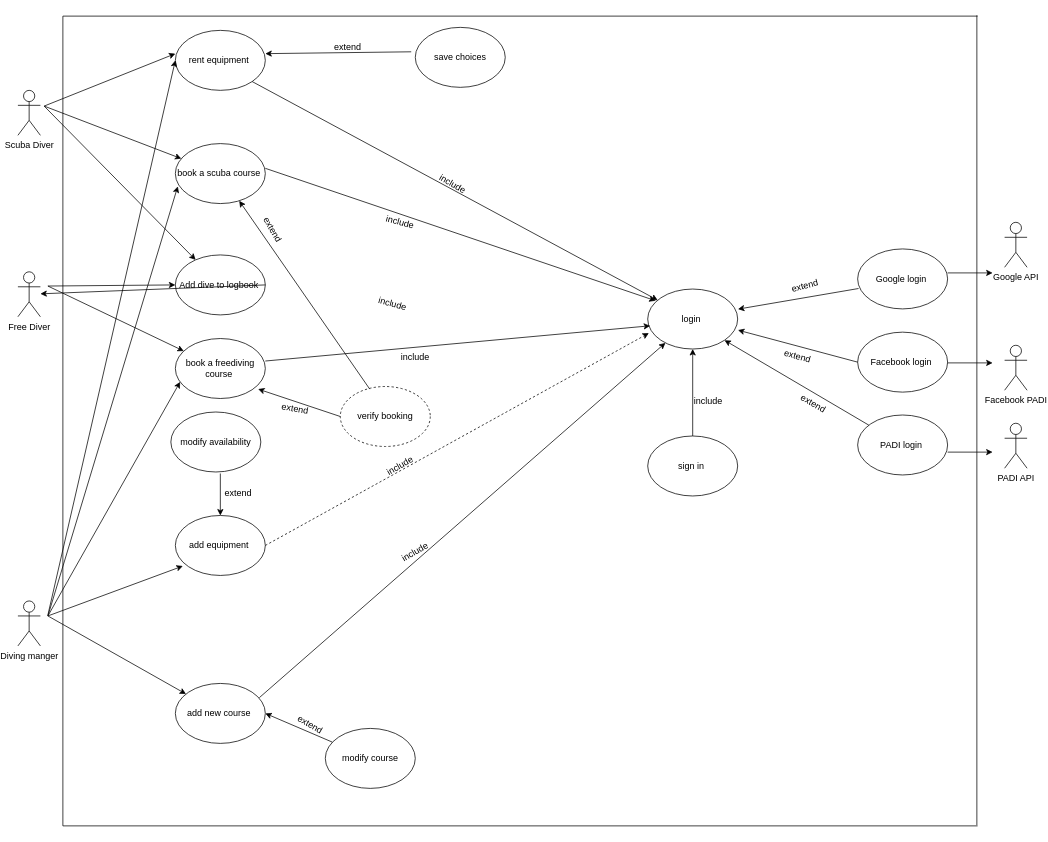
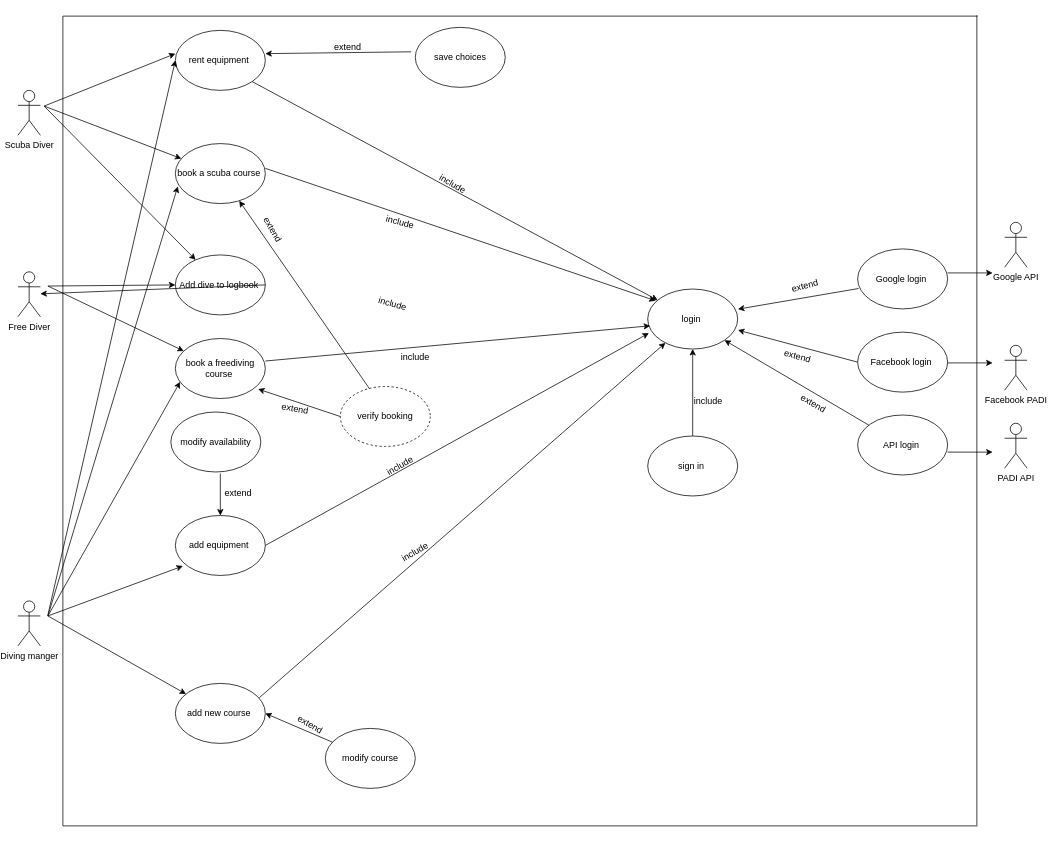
  <mxCell id="0" />
  <mxCell id="1" parent="0" />
  <mxCell id="2" value="Scuba Diver" style="shape=umlActor;verticalLabelPosition=bottom;verticalAlign=top;html=1;outlineConnect=0;" parent="1" vertex="1"><mxGeometry x="20" y="120" width="30" height="60" as="geometry" /></mxCell>
  <mxCell id="3" value="Facebook PADI" style="shape=umlActor;verticalLabelPosition=bottom;verticalAlign=top;html=1;outlineConnect=0;" parent="1" vertex="1"><mxGeometry x="1336" y="460" width="30" height="60" as="geometry" /></mxCell>
  <mxCell id="4" value="Google API" style="shape=umlActor;verticalLabelPosition=bottom;verticalAlign=top;html=1;outlineConnect=0;" parent="1" vertex="1"><mxGeometry x="1336" y="296" width="30" height="60" as="geometry" /></mxCell>
  <mxCell id="5" value="PADI API" style="shape=umlActor;verticalLabelPosition=bottom;verticalAlign=top;html=1;outlineConnect=0;" parent="1" vertex="1"><mxGeometry x="1336" y="564" width="30" height="60" as="geometry" /></mxCell>
  <mxCell id="6" value="Free Diver" style="shape=umlActor;verticalLabelPosition=bottom;verticalAlign=top;html=1;outlineConnect=0;" parent="1" vertex="1"><mxGeometry x="20" y="362" width="30" height="60" as="geometry" /></mxCell>
  <mxCell id="7" value="Diving manger" style="shape=umlActor;verticalLabelPosition=bottom;verticalAlign=top;html=1;outlineConnect=0;" parent="1" vertex="1"><mxGeometry x="20" y="801" width="30" height="60" as="geometry" /></mxCell>
  <mxCell id="8" value="" style="endArrow=none;html=1;rounded=0;" parent="1" edge="1"><mxGeometry width="50" height="50" relative="1" as="geometry"><mxPoint x="80" y="1101" as="sourcePoint" /><mxPoint x="80" y="21" as="targetPoint" /></mxGeometry></mxCell>
  <mxCell id="9" value="" style="endArrow=none;html=1;rounded=0;" parent="1" edge="1"><mxGeometry width="50" height="50" relative="1" as="geometry"><mxPoint x="80" y="1101" as="sourcePoint" /><mxPoint x="1300" y="1101" as="targetPoint" /></mxGeometry></mxCell>
  <mxCell id="10" value="" style="endArrow=none;html=1;rounded=0;" parent="1" edge="1"><mxGeometry width="50" height="50" relative="1" as="geometry"><mxPoint x="80" y="21" as="sourcePoint" /><mxPoint x="1300" y="21" as="targetPoint" /></mxGeometry></mxCell>
  <mxCell id="11" value="" style="endArrow=none;html=1;rounded=0;" parent="1" edge="1"><mxGeometry width="50" height="50" relative="1" as="geometry"><mxPoint x="1299" y="1100" as="sourcePoint" /><mxPoint x="1299" y="20" as="targetPoint" /></mxGeometry></mxCell>
  <mxCell id="12" value="Facebook login&amp;nbsp;" style="ellipse;whiteSpace=wrap;html=1;" parent="1" vertex="1"><mxGeometry x="1140" y="442.5" width="120" height="80" as="geometry" /></mxCell>
  <mxCell id="13" value="Google login&amp;nbsp;" style="ellipse;whiteSpace=wrap;html=1;" parent="1" vertex="1"><mxGeometry x="1140" y="331.5" width="120" height="80" as="geometry" /></mxCell>
- <mxCell id="14" value="PADI login&amp;nbsp;" style="ellipse;whiteSpace=wrap;html=1;" parent="1" vertex="1"><mxGeometry x="1140" y="553" width="120" height="80" as="geometry" /></mxCell>
+ <mxCell id="14" value="API login&amp;nbsp;" style="ellipse;whiteSpace=wrap;html=1;" parent="1" vertex="1"><mxGeometry x="1140" y="553" width="120" height="80" as="geometry" /></mxCell>
  <mxCell id="15" value="login&amp;nbsp;" style="ellipse;whiteSpace=wrap;html=1;" parent="1" vertex="1"><mxGeometry x="860" y="385" width="120" height="80" as="geometry" /></mxCell>
  <mxCell id="16" value="" style="endArrow=classic;html=1;rounded=0;entryX=1.003;entryY=0.685;entryDx=0;entryDy=0;exitX=0;exitY=0.5;exitDx=0;exitDy=0;entryPerimeter=0;" parent="1" source="12" target="15" edge="1"><mxGeometry width="50" height="50" relative="1" as="geometry"><mxPoint x="1090" y="483" as="sourcePoint" /><mxPoint x="980" y="484" as="targetPoint" /></mxGeometry></mxCell>
  <mxCell id="17" value="" style="endArrow=classic;html=1;rounded=0;entryX=1.003;entryY=0.335;entryDx=0;entryDy=0;exitX=0.01;exitY=0.66;exitDx=0;exitDy=0;exitPerimeter=0;entryPerimeter=0;" parent="1" source="13" target="15" edge="1"><mxGeometry width="50" height="50" relative="1" as="geometry"><mxPoint x="1110" y="453" as="sourcePoint" /><mxPoint x="960" y="453" as="targetPoint" /></mxGeometry></mxCell>
  <mxCell id="18" value="" style="endArrow=classic;html=1;rounded=0;entryX=1;entryY=1;entryDx=0;entryDy=0;" parent="1" source="14" target="15" edge="1"><mxGeometry width="50" height="50" relative="1" as="geometry"><mxPoint x="1130" y="710.8" as="sourcePoint" /><mxPoint x="950.36" y="504" as="targetPoint" /></mxGeometry></mxCell>
  <mxCell id="19" value="extend" style="text;html=1;strokeColor=none;fillColor=none;align=center;verticalAlign=middle;whiteSpace=wrap;rounded=0;rotation=15;" parent="1" vertex="1"><mxGeometry x="1030" y="460" width="60" height="30" as="geometry" /></mxCell>
  <mxCell id="20" value="extend" style="text;html=1;strokeColor=none;fillColor=none;align=center;verticalAlign=middle;whiteSpace=wrap;rounded=0;rotation=30;" parent="1" vertex="1"><mxGeometry x="1051" y="523" width="60" height="30" as="geometry" /></mxCell>
  <mxCell id="21" value="extend" style="text;html=1;strokeColor=none;fillColor=none;align=center;verticalAlign=middle;whiteSpace=wrap;rounded=0;rotation=-15;" parent="1" vertex="1"><mxGeometry x="1040" y="366" width="60" height="30" as="geometry" /></mxCell>
  <mxCell id="22" value="" style="endArrow=classic;html=1;rounded=0;" parent="1" edge="1"><mxGeometry width="50" height="50" relative="1" as="geometry"><mxPoint x="1260" y="483.5" as="sourcePoint" /><mxPoint x="1320" y="483.5" as="targetPoint" /></mxGeometry></mxCell>
  <mxCell id="23" value="" style="endArrow=classic;html=1;rounded=0;" parent="1" edge="1"><mxGeometry width="50" height="50" relative="1" as="geometry"><mxPoint x="1260" y="602.5" as="sourcePoint" /><mxPoint x="1320" y="602.5" as="targetPoint" /></mxGeometry></mxCell>
  <mxCell id="24" value="" style="endArrow=classic;html=1;rounded=0;" parent="1" edge="1"><mxGeometry width="50" height="50" relative="1" as="geometry"><mxPoint x="1260" y="363.5" as="sourcePoint" /><mxPoint x="1320" y="363.5" as="targetPoint" /></mxGeometry></mxCell>
  <mxCell id="25" value="sign in&amp;nbsp;" style="ellipse;whiteSpace=wrap;html=1;" parent="1" vertex="1"><mxGeometry x="860" y="581" width="120" height="80" as="geometry" /></mxCell>
  <mxCell id="26" value="rent equipment&amp;nbsp;" style="ellipse;whiteSpace=wrap;html=1;" parent="1" vertex="1"><mxGeometry x="230" y="40" width="120" height="80" as="geometry" /></mxCell>
  <mxCell id="27" value="book a scuba course&amp;nbsp;" style="ellipse;whiteSpace=wrap;html=1;" parent="1" vertex="1"><mxGeometry x="230" y="191" width="120" height="80" as="geometry" /></mxCell>
  <mxCell id="28" value="book a freediving course&amp;nbsp;" style="ellipse;whiteSpace=wrap;html=1;" parent="1" vertex="1"><mxGeometry x="230" y="451" width="120" height="80" as="geometry" /></mxCell>
  <mxCell id="29" value="add equipment&amp;nbsp;" style="ellipse;whiteSpace=wrap;html=1;" parent="1" vertex="1"><mxGeometry x="230" y="687" width="120" height="80" as="geometry" /></mxCell>
  <mxCell id="30" value="add new course&amp;nbsp;" style="ellipse;whiteSpace=wrap;html=1;" parent="1" vertex="1"><mxGeometry x="230" y="911" width="120" height="80" as="geometry" /></mxCell>
  <mxCell id="31" value="" style="endArrow=classic;html=1;rounded=0;entryX=0;entryY=0.388;entryDx=0;entryDy=0;entryPerimeter=0;" parent="1" target="26" edge="1"><mxGeometry width="50" height="50" relative="1" as="geometry"><mxPoint x="55" y="141" as="sourcePoint" /><mxPoint x="105" y="91" as="targetPoint" /></mxGeometry></mxCell>
  <mxCell id="32" value="" style="endArrow=classic;html=1;rounded=0;" parent="1" target="27" edge="1"><mxGeometry width="50" height="50" relative="1" as="geometry"><mxPoint x="55" y="141" as="sourcePoint" /><mxPoint x="105" y="91" as="targetPoint" /></mxGeometry></mxCell>
  <mxCell id="33" value="" style="endArrow=classic;html=1;rounded=0;" parent="1" target="28" edge="1"><mxGeometry width="50" height="50" relative="1" as="geometry"><mxPoint x="60" y="381" as="sourcePoint" /><mxPoint x="110" y="331" as="targetPoint" /></mxGeometry></mxCell>
  <mxCell id="34" value="" style="endArrow=classic;html=1;rounded=0;" parent="1" target="30" edge="1"><mxGeometry width="50" height="50" relative="1" as="geometry"><mxPoint x="60" y="821" as="sourcePoint" /><mxPoint x="110" y="771" as="targetPoint" /></mxGeometry></mxCell>
  <mxCell id="35" value="" style="endArrow=classic;html=1;rounded=0;entryX=0.083;entryY=0.843;entryDx=0;entryDy=0;entryPerimeter=0;" parent="1" target="29" edge="1"><mxGeometry width="50" height="50" relative="1" as="geometry"><mxPoint x="60" y="821" as="sourcePoint" /><mxPoint x="110" y="771" as="targetPoint" /></mxGeometry></mxCell>
  <mxCell id="36" value="" style="endArrow=classic;html=1;rounded=0;" parent="1" target="15" edge="1"><mxGeometry width="50" height="50" relative="1" as="geometry"><mxPoint x="342" y="930" as="sourcePoint" /><mxPoint x="392" y="880" as="targetPoint" /></mxGeometry></mxCell>
- <mxCell id="37" value="" style="endArrow=classic;html=1;rounded=0;entryX=0.013;entryY=0.735;entryDx=0;entryDy=0;entryPerimeter=0;exitX=1;exitY=0.5;exitDx=0;exitDy=0;dashed=1;" parent="1" source="29" target="15" edge="1"><mxGeometry width="50" height="50" relative="1" as="geometry"><mxPoint x="344" y="591" as="sourcePoint" /><mxPoint x="394" y="541" as="targetPoint" /></mxGeometry></mxCell>
+ <mxCell id="37" value="" style="endArrow=classic;html=1;rounded=0;entryX=0.013;entryY=0.735;entryDx=0;entryDy=0;entryPerimeter=0;exitX=1;exitY=0.5;exitDx=0;exitDy=0;" parent="1" source="29" target="15" edge="1"><mxGeometry width="50" height="50" relative="1" as="geometry"><mxPoint x="344" y="591" as="sourcePoint" /><mxPoint x="394" y="541" as="targetPoint" /></mxGeometry></mxCell>
  <mxCell id="38" value="" style="endArrow=classic;html=1;rounded=0;entryX=0.087;entryY=0.195;entryDx=0;entryDy=0;entryPerimeter=0;" parent="1" target="15" edge="1"><mxGeometry width="50" height="50" relative="1" as="geometry"><mxPoint x="350" y="224" as="sourcePoint" /><mxPoint x="400" y="174" as="targetPoint" /></mxGeometry></mxCell>
  <mxCell id="39" value="" style="endArrow=classic;html=1;rounded=0;exitX=1;exitY=1;exitDx=0;exitDy=0;" parent="1" source="26" target="15" edge="1"><mxGeometry width="50" height="50" relative="1" as="geometry"><mxPoint x="344" y="71" as="sourcePoint" /><mxPoint x="394" y="21" as="targetPoint" /></mxGeometry></mxCell>
  <mxCell id="40" value="include" style="text;html=1;strokeColor=none;fillColor=none;align=center;verticalAlign=middle;whiteSpace=wrap;rounded=0;" parent="1" vertex="1"><mxGeometry x="520" y="461" width="60" height="30" as="geometry" /></mxCell>
  <mxCell id="41" value="include" style="text;html=1;strokeColor=none;fillColor=none;align=center;verticalAlign=middle;whiteSpace=wrap;rounded=0;rotation=-30;" parent="1" vertex="1"><mxGeometry x="500" y="606" width="60" height="30" as="geometry" /></mxCell>
  <mxCell id="42" value="include" style="text;html=1;strokeColor=none;fillColor=none;align=center;verticalAlign=middle;whiteSpace=wrap;rounded=0;rotation=-30;" parent="1" vertex="1"><mxGeometry x="520" y="721" width="60" height="30" as="geometry" /></mxCell>
  <mxCell id="43" value="include" style="text;html=1;strokeColor=none;fillColor=none;align=center;verticalAlign=middle;whiteSpace=wrap;rounded=0;rotation=15;" parent="1" vertex="1"><mxGeometry x="500" y="281" width="60" height="30" as="geometry" /></mxCell>
  <mxCell id="44" value="include" style="text;html=1;strokeColor=none;fillColor=none;align=center;verticalAlign=middle;whiteSpace=wrap;rounded=0;rotation=30;" parent="1" vertex="1"><mxGeometry x="570" y="230" width="60" height="30" as="geometry" /></mxCell>
  <mxCell id="45" value="save choices" style="ellipse;whiteSpace=wrap;html=1;" parent="1" vertex="1"><mxGeometry x="550" y="36" width="120" height="80" as="geometry" /></mxCell>
  <mxCell id="46" value="" style="endArrow=classic;html=1;rounded=0;entryX=1;entryY=0.388;entryDx=0;entryDy=0;entryPerimeter=0;exitX=-0.02;exitY=0.42;exitDx=0;exitDy=0;exitPerimeter=0;" parent="1" target="26" edge="1"><mxGeometry width="50" height="50" relative="1" as="geometry"><mxPoint x="544.6" y="68.6" as="sourcePoint" /><mxPoint x="344.24" y="93.4" as="targetPoint" /></mxGeometry></mxCell>
  <mxCell id="47" value="extend" style="text;html=1;strokeColor=none;fillColor=none;align=center;verticalAlign=middle;whiteSpace=wrap;rounded=0;rotation=0;" parent="1" vertex="1"><mxGeometry x="430" y="48" width="60" height="30" as="geometry" /></mxCell>
  <mxCell id="48" value="" style="endArrow=classic;html=1;rounded=0;exitX=0.5;exitY=0;exitDx=0;exitDy=0;" parent="1" source="25" target="15" edge="1"><mxGeometry width="50" height="50" relative="1" as="geometry"><mxPoint x="350" y="526" as="sourcePoint" /><mxPoint x="860" y="406" as="targetPoint" /></mxGeometry></mxCell>
  <mxCell id="49" value="include" style="text;html=1;strokeColor=none;fillColor=none;align=center;verticalAlign=middle;whiteSpace=wrap;rounded=0;rotation=0;" parent="1" vertex="1"><mxGeometry x="911" y="520" width="60" height="30" as="geometry" /></mxCell>
  <mxCell id="50" value="" style="endArrow=classic;html=1;rounded=0;entryX=0;entryY=0.5;entryDx=0;entryDy=0;" parent="1" target="26" edge="1"><mxGeometry width="50" height="50" relative="1" as="geometry"><mxPoint x="59.8" y="820.56" as="sourcePoint" /><mxPoint x="240" y="121" as="targetPoint" /></mxGeometry></mxCell>
  <mxCell id="51" value="" style="endArrow=classic;html=1;rounded=0;entryX=0.027;entryY=0.713;entryDx=0;entryDy=0;entryPerimeter=0;" parent="1" target="27" edge="1"><mxGeometry width="50" height="50" relative="1" as="geometry"><mxPoint x="60" y="821" as="sourcePoint" /><mxPoint x="230" y="281" as="targetPoint" /></mxGeometry></mxCell>
  <mxCell id="52" value="" style="endArrow=classic;html=1;rounded=0;entryX=0.053;entryY=0.723;entryDx=0;entryDy=0;entryPerimeter=0;" parent="1" target="28" edge="1"><mxGeometry width="50" height="50" relative="1" as="geometry"><mxPoint x="60" y="821" as="sourcePoint" /><mxPoint x="241.56" y="381.96" as="targetPoint" /></mxGeometry></mxCell>
  <mxCell id="53" value="verify booking" style="ellipse;whiteSpace=wrap;html=1;dashed=1;" parent="1" vertex="1"><mxGeometry x="450" y="515" width="120" height="80" as="geometry" /></mxCell>
  <mxCell id="54" value="" style="endArrow=classic;html=1;rounded=0;exitX=0;exitY=0.5;exitDx=0;exitDy=0;entryX=0.92;entryY=0.843;entryDx=0;entryDy=0;entryPerimeter=0;" parent="1" source="53" target="28" edge="1"><mxGeometry width="50" height="50" relative="1" as="geometry"><mxPoint x="350" y="541" as="sourcePoint" /><mxPoint x="430" y="511" as="targetPoint" /></mxGeometry></mxCell>
  <mxCell id="55" value="" style="endArrow=classic;html=1;rounded=0;exitX=0.327;exitY=0.043;exitDx=0;exitDy=0;exitPerimeter=0;" parent="1" source="53" target="27" edge="1"><mxGeometry width="50" height="50" relative="1" as="geometry"><mxPoint x="420" y="530" as="sourcePoint" /><mxPoint x="610" y="471" as="targetPoint" /></mxGeometry></mxCell>
  <mxCell id="56" value="extend" style="text;html=1;strokeColor=none;fillColor=none;align=center;verticalAlign=middle;whiteSpace=wrap;rounded=0;rotation=10;" parent="1" vertex="1"><mxGeometry x="360" y="530" width="60" height="30" as="geometry" /></mxCell>
  <mxCell id="57" value="extend" style="text;html=1;strokeColor=none;fillColor=none;align=center;verticalAlign=middle;whiteSpace=wrap;rounded=0;rotation=60;" parent="1" vertex="1"><mxGeometry x="330" y="291" width="60" height="30" as="geometry" /></mxCell>
  <mxCell id="58" value="modify availability" style="ellipse;whiteSpace=wrap;html=1;" parent="1" vertex="1"><mxGeometry x="224" y="549" width="120" height="80" as="geometry" /></mxCell>
  <mxCell id="59" value="" style="endArrow=classic;html=1;rounded=0;entryX=0.5;entryY=0;entryDx=0;entryDy=0;" parent="1" target="29" edge="1"><mxGeometry width="50" height="50" relative="1" as="geometry"><mxPoint x="290" y="631" as="sourcePoint" /><mxPoint x="460" y="641" as="targetPoint" /></mxGeometry></mxCell>
  <mxCell id="60" value="extend" style="text;html=1;strokeColor=none;fillColor=none;align=center;verticalAlign=middle;whiteSpace=wrap;rounded=0;rotation=0;" parent="1" vertex="1"><mxGeometry x="284" y="643" width="60" height="30" as="geometry" /></mxCell>
  <mxCell id="61" value="modify course" style="ellipse;whiteSpace=wrap;html=1;" parent="1" vertex="1"><mxGeometry x="430" y="971" width="120" height="80" as="geometry" /></mxCell>
  <mxCell id="62" value="" style="endArrow=classic;html=1;rounded=0;entryX=1;entryY=0.5;entryDx=0;entryDy=0;" parent="1" source="61" target="30" edge="1"><mxGeometry width="50" height="50" relative="1" as="geometry"><mxPoint x="410" y="961" as="sourcePoint" /><mxPoint x="460" y="911" as="targetPoint" /></mxGeometry></mxCell>
  <mxCell id="63" value="extend" style="text;html=1;strokeColor=none;fillColor=none;align=center;verticalAlign=middle;whiteSpace=wrap;rounded=0;rotation=30;" parent="1" vertex="1"><mxGeometry x="380" y="951" width="60" height="30" as="geometry" /></mxCell>
  <mxCell id="64" value="Add dive to logbook&amp;nbsp;" style="ellipse;whiteSpace=wrap;html=1;" vertex="1" parent="1"><mxGeometry x="230" y="339.5" width="120" height="80" as="geometry" /></mxCell>
  <mxCell id="65" value="" style="endArrow=classic;html=1;rounded=0;" edge="1" parent="1" target="64"><mxGeometry width="50" height="50" relative="1" as="geometry"><mxPoint x="55" y="141" as="sourcePoint" /><mxPoint x="105" y="91" as="targetPoint" /></mxGeometry></mxCell>
  <mxCell id="66" value="" style="endArrow=classic;html=1;rounded=0;entryX=0;entryY=0.5;entryDx=0;entryDy=0;" edge="1" parent="1" target="64"><mxGeometry width="50" height="50" relative="1" as="geometry"><mxPoint x="60" y="381" as="sourcePoint" /><mxPoint x="110" y="331" as="targetPoint" /></mxGeometry></mxCell>
  <mxCell id="67" value="" style="endArrow=classic;html=1;rounded=0;exitX=1;exitY=0.5;exitDx=0;exitDy=0;" edge="1" parent="1" source="64" target="6"><mxGeometry width="50" height="50" relative="1" as="geometry"><mxPoint x="420" y="391" as="sourcePoint" /><mxPoint x="470" y="341" as="targetPoint" /></mxGeometry></mxCell>
  <mxCell id="68" value="include" style="text;html=1;strokeColor=none;fillColor=none;align=center;verticalAlign=middle;whiteSpace=wrap;rounded=0;rotation=15;" vertex="1" parent="1"><mxGeometry x="490" y="389.5" width="60" height="30" as="geometry" /></mxCell>
  <mxCell id="69" value="" style="endArrow=classic;html=1;rounded=0;entryX=0.027;entryY=0.613;entryDx=0;entryDy=0;entryPerimeter=0;" edge="1" parent="1" target="15"><mxGeometry width="50" height="50" relative="1" as="geometry"><mxPoint x="350" y="481" as="sourcePoint" /><mxPoint x="400" y="431" as="targetPoint" /></mxGeometry></mxCell>
